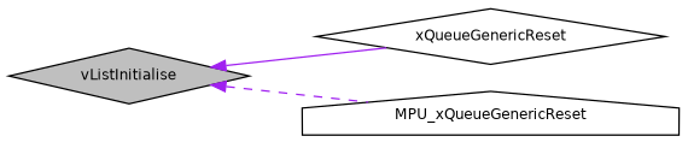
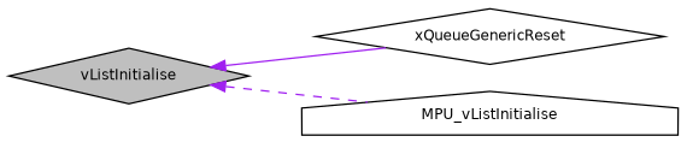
  digraph {
    rankdir=LR
    node [color=black fillcolor=white fontname=Helvetica fontsize=10 shape=diamond style=filled]
    edge [color=purple dir=back fontname=Helvetica fontsize=10 labelfontname=Helvetica labelfontsize=10]
    n1 [fillcolor=grey75 fontcolor=black height=0.2 label=vListInitialise width=0.4]
    n2 [height=0.2 label=xQueueGenericReset width=0.4]
-   n3 [height=0.2 label=MPU_xQueueGenericReset shape=house width=0.4]
+   n3 [height=0.2 label=MPU_vListInitialise shape=house width=0.4]
    n1 -> n2 [style=solid]
    n1 -> n3 [style=dashed]
  }
